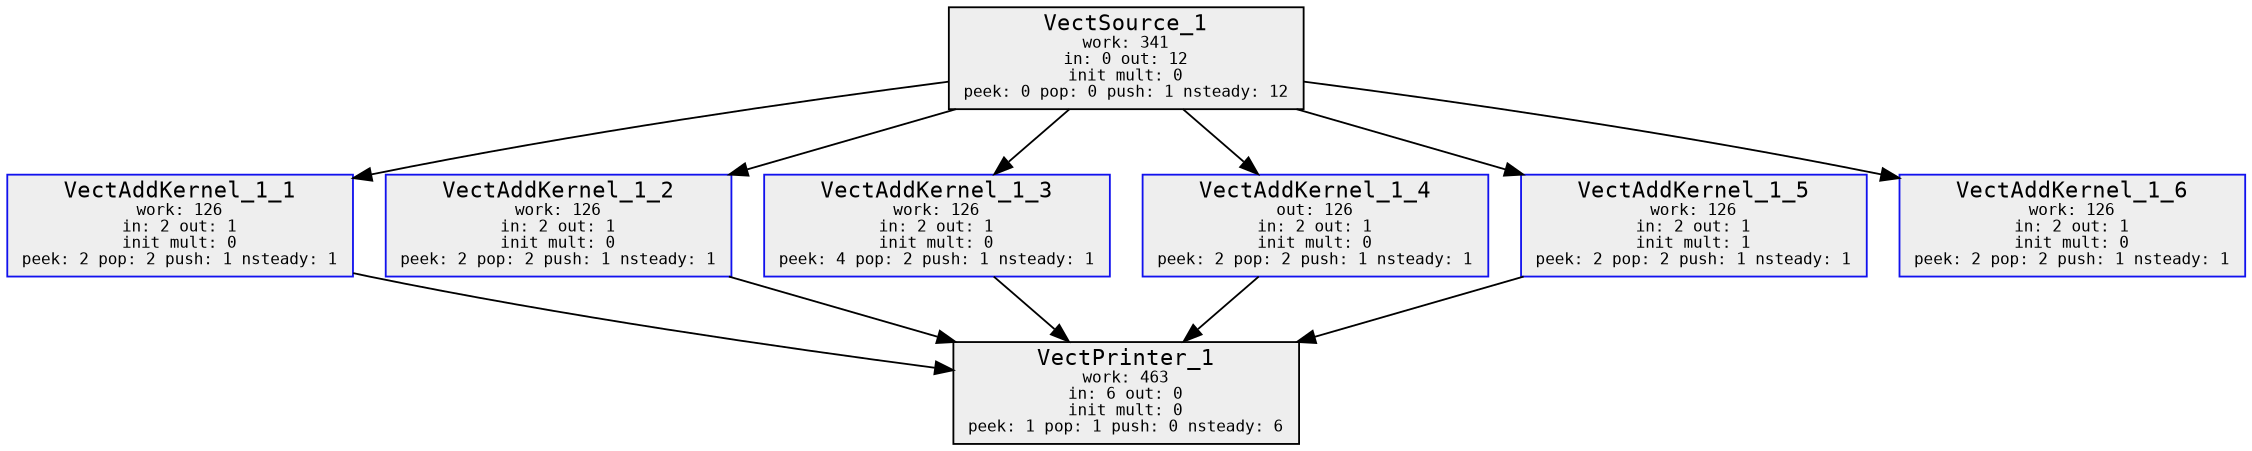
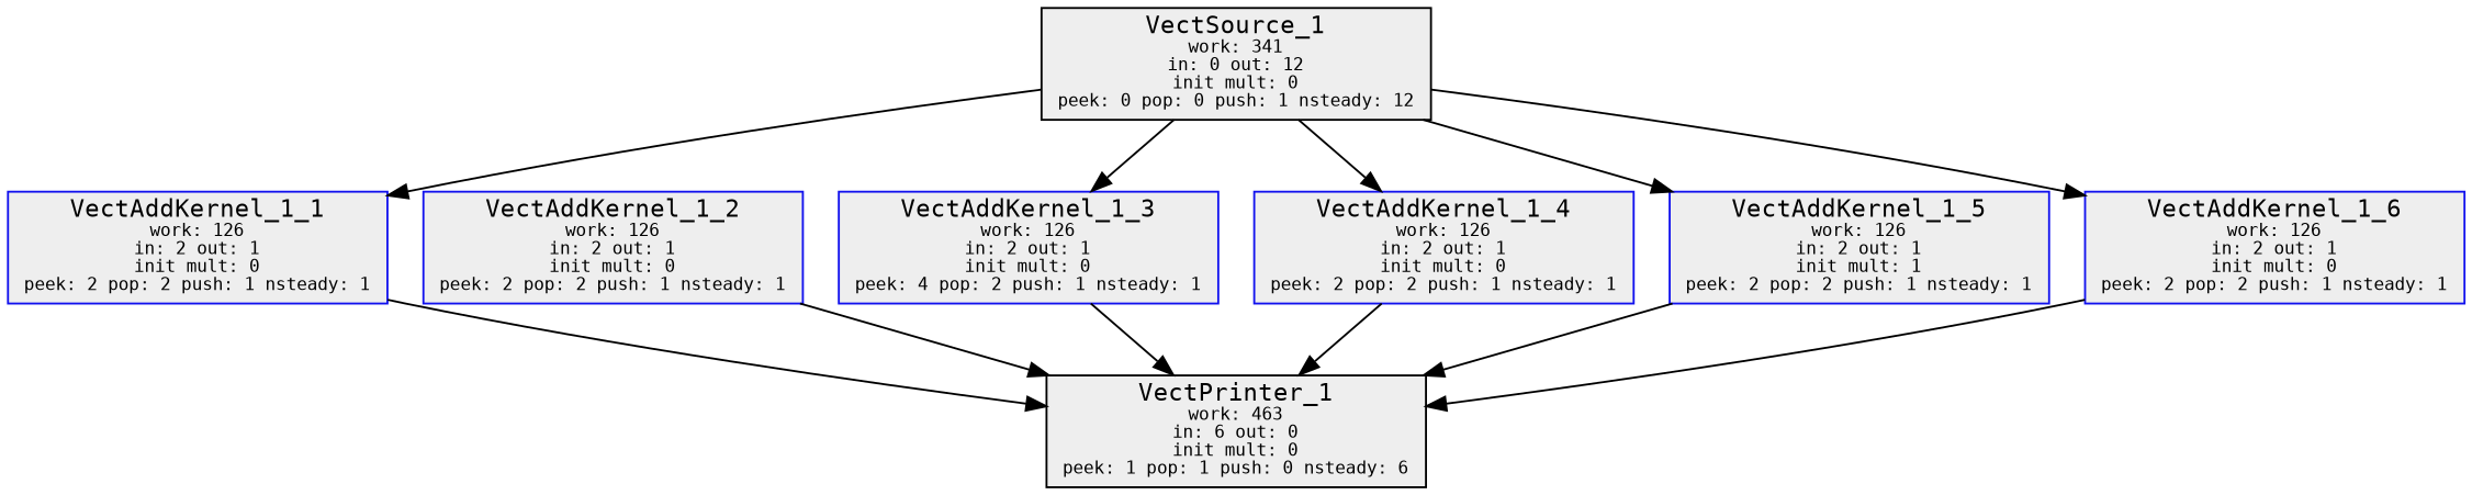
  digraph {
    fontname="DejaVu Sans Mono"
    nodesep=0.25
    ranksep=0.5
    node [fillcolor="#EEEEEE" fontname="DejaVu Sans Mono" shape=box style=filled color="#1111EE"]
    edge [fontname="DejaVu Sans Mono" fontsize=9]
    n1 [label=<<FONT POINT-SIZE="12">VectSource_1</FONT><BR/><FONT POINT-SIZE="9">work: 341</FONT><BR/><FONT POINT-SIZE="9">in: 0 out: 12</FONT><BR/><FONT POINT-SIZE="9">init mult: 0</FONT><BR/><FONT POINT-SIZE="9">peek: 0 pop: 0 push: 1 nsteady: 12</FONT>> color=""]
    n2 [label=<<FONT POINT-SIZE="12">VectAddKernel_1_1</FONT><BR/><FONT POINT-SIZE="9">work: 126</FONT><BR/><FONT POINT-SIZE="9">in: 2 out: 1</FONT><BR/><FONT POINT-SIZE="9">init mult: 0</FONT><BR/><FONT POINT-SIZE="9">peek: 2 pop: 2 push: 1 nsteady: 1</FONT>>]
    n3 [label=<<FONT POINT-SIZE="12">VectAddKernel_1_2</FONT><BR/><FONT POINT-SIZE="9">work: 126</FONT><BR/><FONT POINT-SIZE="9">in: 2 out: 1</FONT><BR/><FONT POINT-SIZE="9">init mult: 0</FONT><BR/><FONT POINT-SIZE="9">peek: 2 pop: 2 push: 1 nsteady: 1</FONT>>]
    n4 [label=<<FONT POINT-SIZE="12">VectAddKernel_1_3</FONT><BR/><FONT POINT-SIZE="9">work: 126</FONT><BR/><FONT POINT-SIZE="9">in: 2 out: 1</FONT><BR/><FONT POINT-SIZE="9">init mult: 0</FONT><BR/><FONT POINT-SIZE="9">peek: 4 pop: 2 push: 1 nsteady: 1</FONT>>]
-   n5 [label=<<FONT POINT-SIZE="12">VectAddKernel_1_4</FONT><BR/><FONT POINT-SIZE="9">out: 126</FONT><BR/><FONT POINT-SIZE="9">in: 2 out: 1</FONT><BR/><FONT POINT-SIZE="9">init mult: 0</FONT><BR/><FONT POINT-SIZE="9">peek: 2 pop: 2 push: 1 nsteady: 1</FONT>>]
+   n5 [label=<<FONT POINT-SIZE="12">VectAddKernel_1_4</FONT><BR/><FONT POINT-SIZE="9">work: 126</FONT><BR/><FONT POINT-SIZE="9">in: 2 out: 1</FONT><BR/><FONT POINT-SIZE="9">init mult: 0</FONT><BR/><FONT POINT-SIZE="9">peek: 2 pop: 2 push: 1 nsteady: 1</FONT>>]
    n6 [label=<<FONT POINT-SIZE="12">VectAddKernel_1_5</FONT><BR/><FONT POINT-SIZE="9">work: 126</FONT><BR/><FONT POINT-SIZE="9">in: 2 out: 1</FONT><BR/><FONT POINT-SIZE="9">init mult: 1</FONT><BR/><FONT POINT-SIZE="9">peek: 2 pop: 2 push: 1 nsteady: 1</FONT>>]
    n7 [label=<<FONT POINT-SIZE="12">VectAddKernel_1_6</FONT><BR/><FONT POINT-SIZE="9">work: 126</FONT><BR/><FONT POINT-SIZE="9">in: 2 out: 1</FONT><BR/><FONT POINT-SIZE="9">init mult: 0</FONT><BR/><FONT POINT-SIZE="9">peek: 2 pop: 2 push: 1 nsteady: 1</FONT>>]
    n8 [label=<<FONT POINT-SIZE="12">VectPrinter_1</FONT><BR/><FONT POINT-SIZE="9">work: 463</FONT><BR/><FONT POINT-SIZE="9">in: 6 out: 0</FONT><BR/><FONT POINT-SIZE="9">init mult: 0</FONT><BR/><FONT POINT-SIZE="9">peek: 1 pop: 1 push: 0 nsteady: 6</FONT>> color=""]
    n1 -> n2
-   n1 -> n3
    n1 -> n4
    n1 -> n5
    n1 -> n6
    n1 -> n7
    n2 -> n8
    n3 -> n8
    n4 -> n8
    n5 -> n8
    n6 -> n8
+   n7 -> n8
  }
